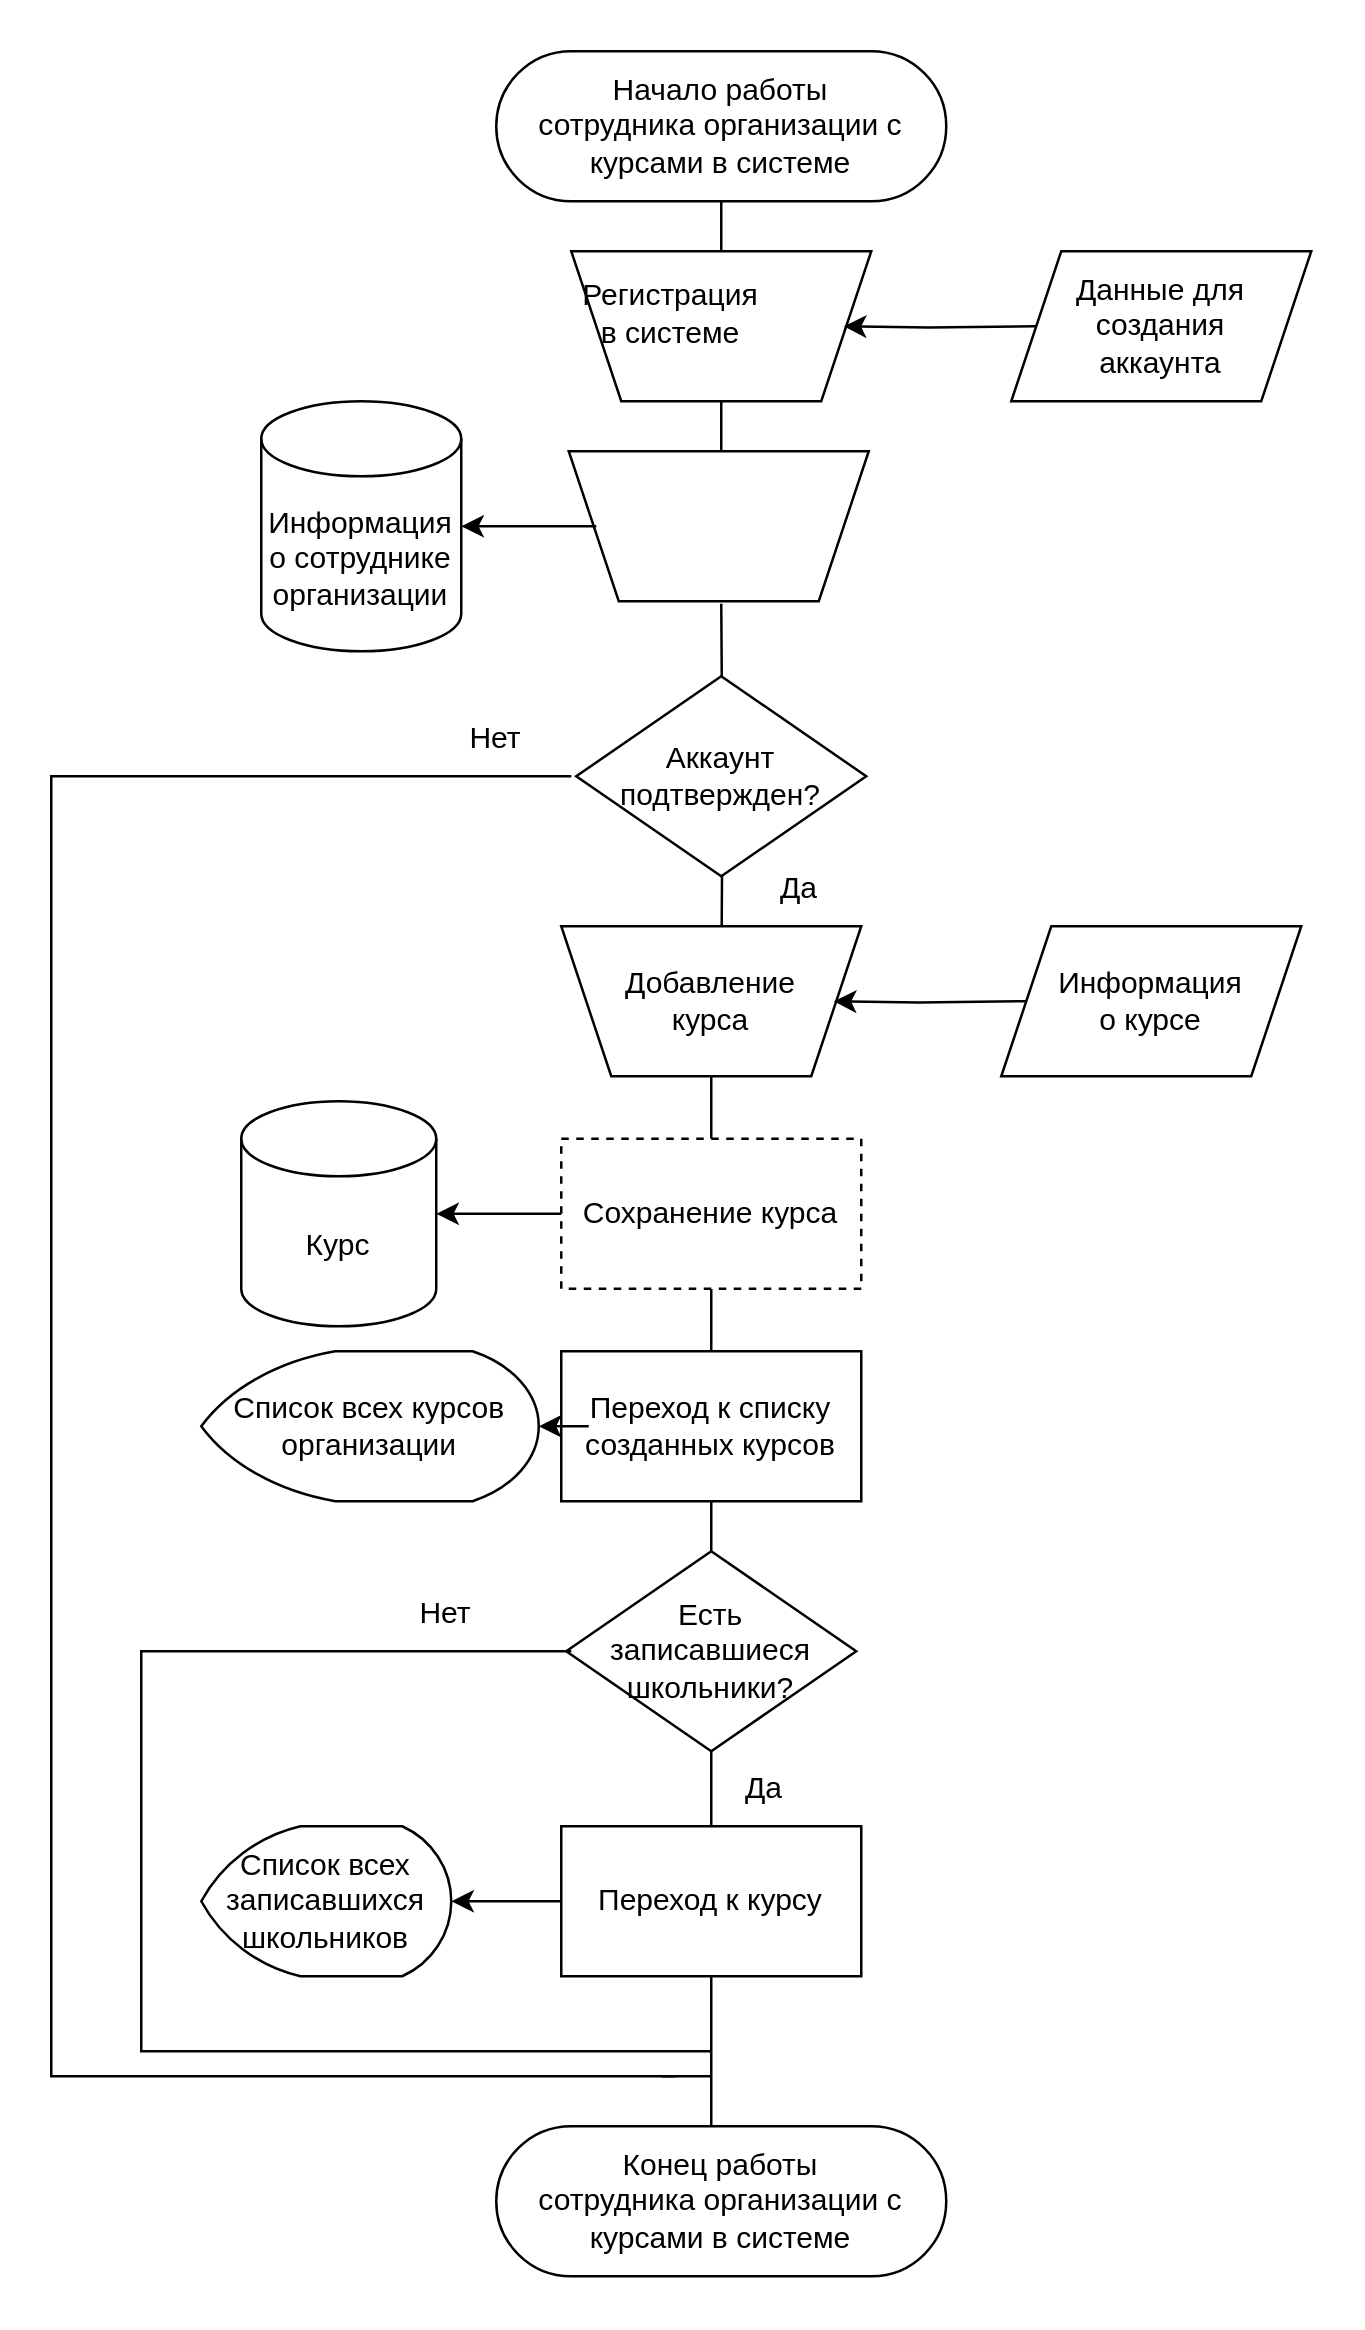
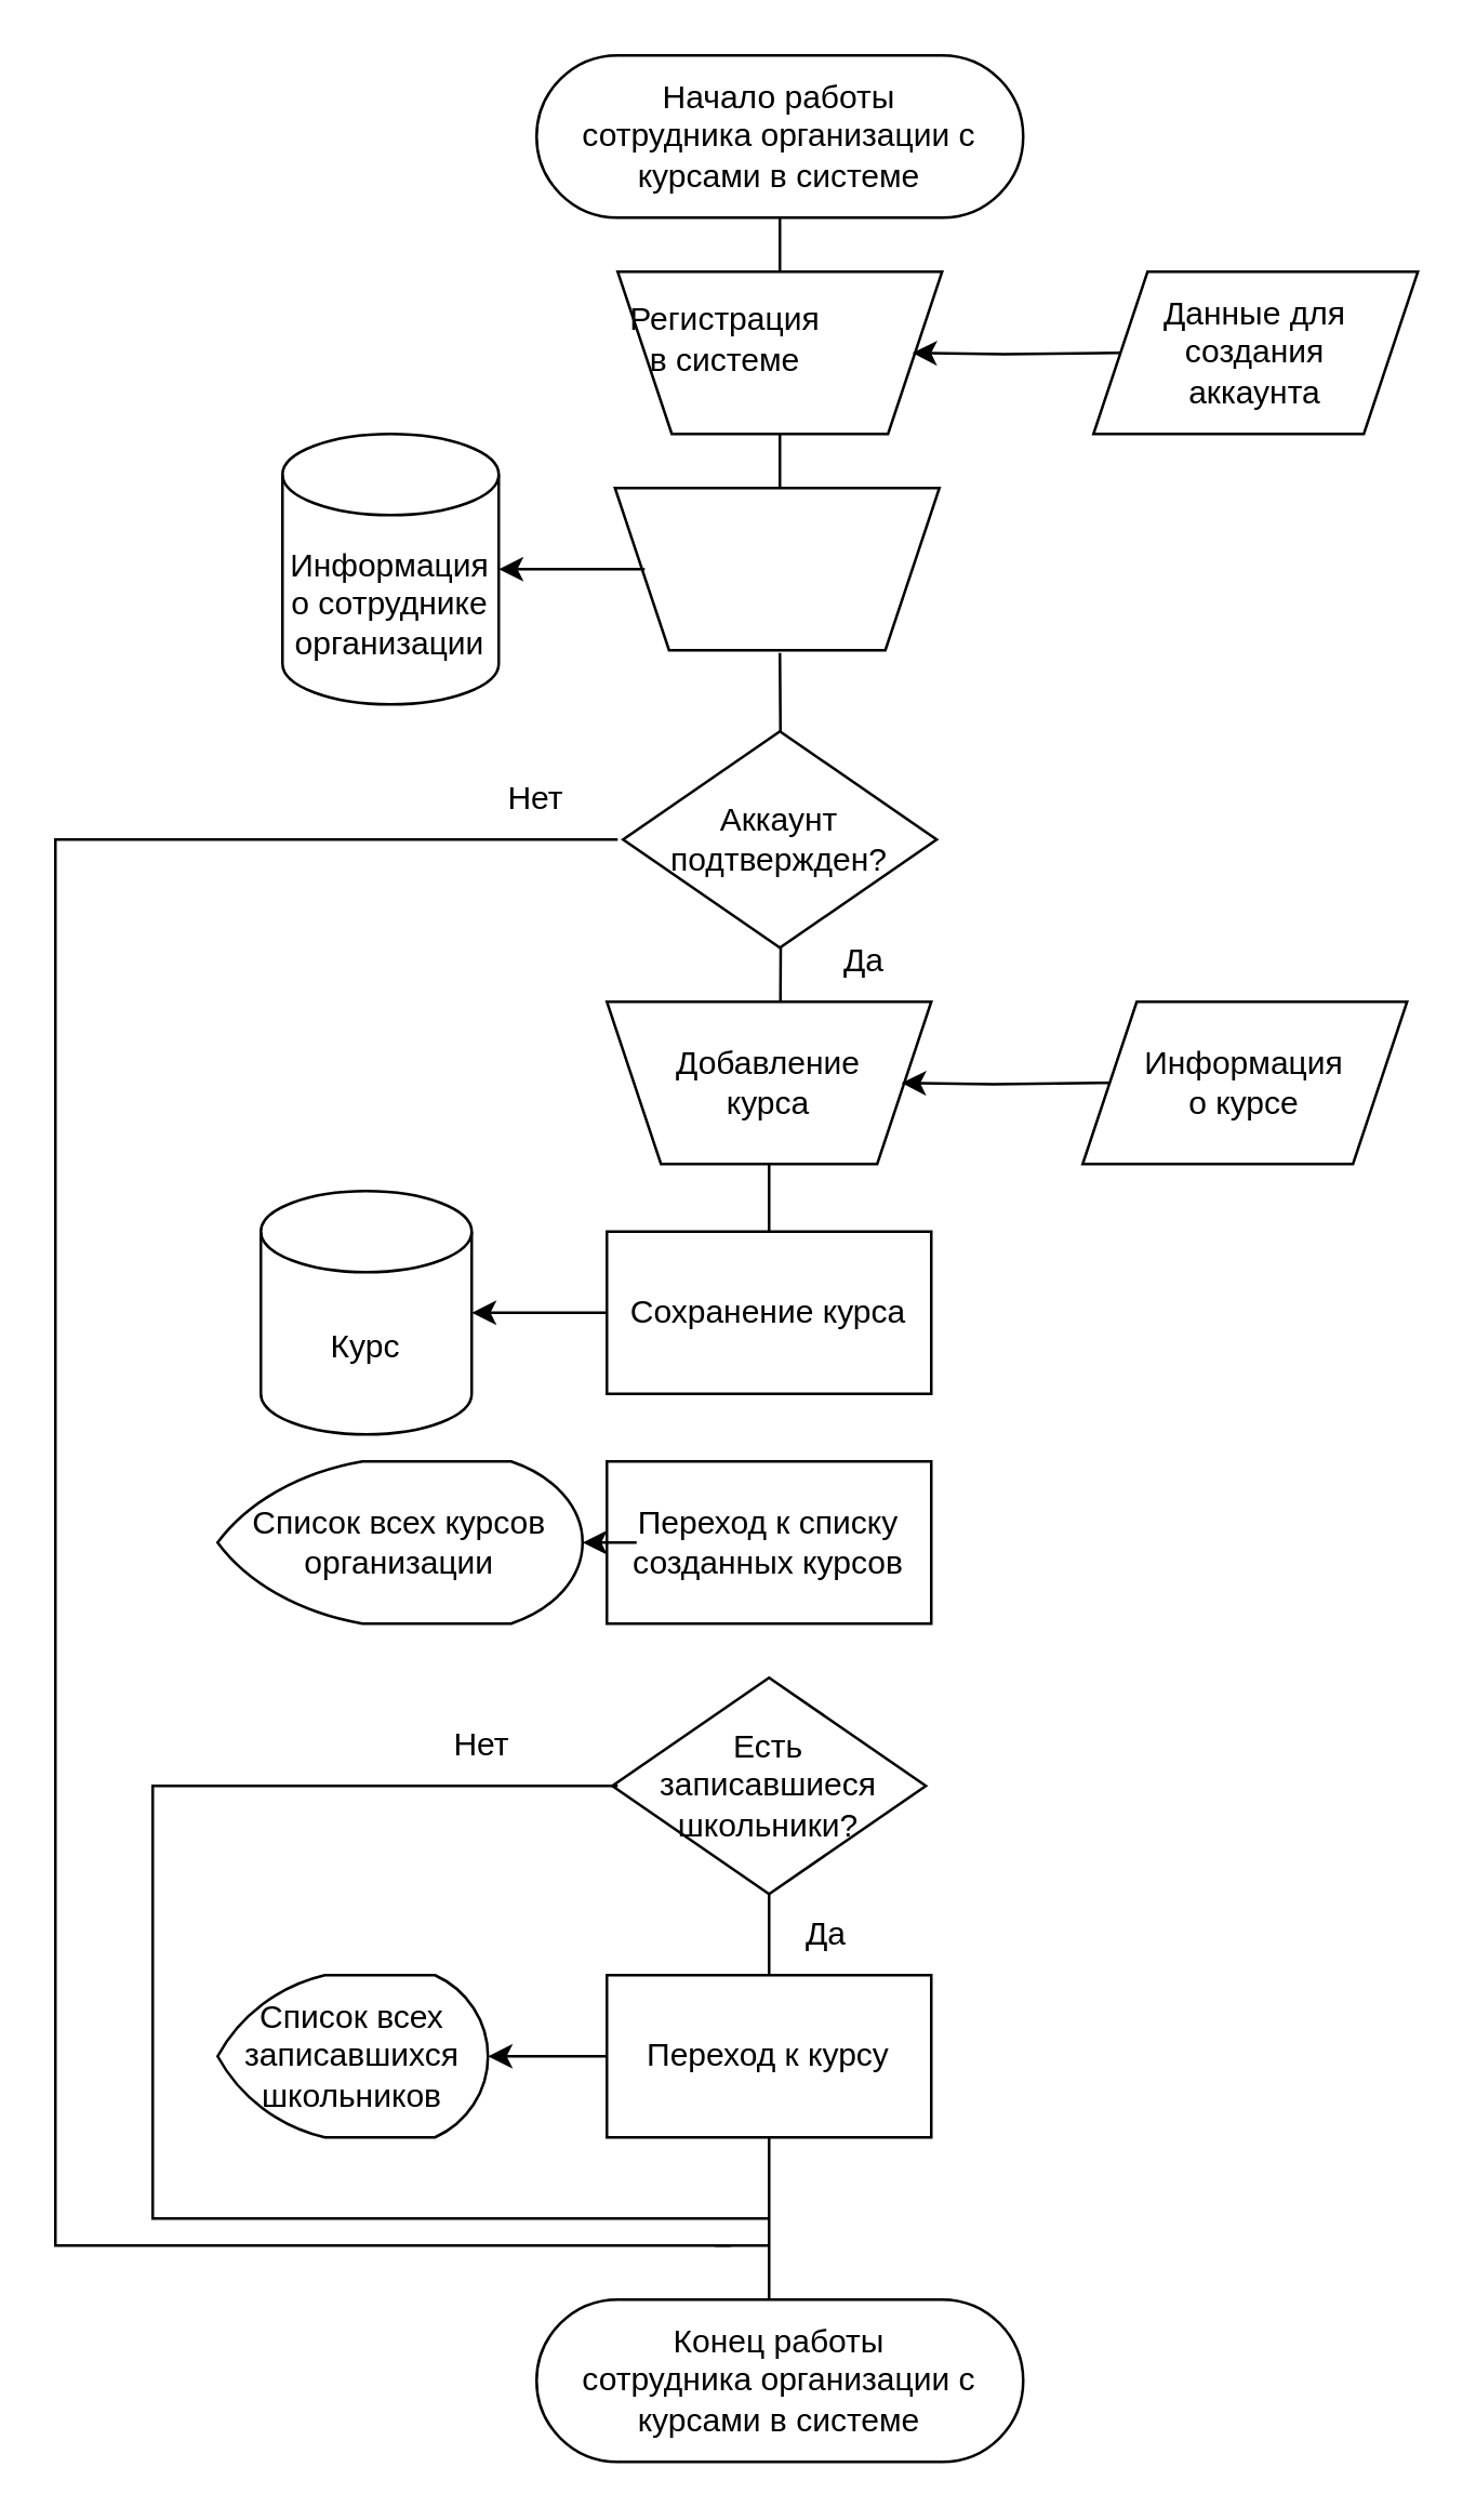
  <mxCell id="0" />
  <mxCell id="1" parent="0" />
  <mxCell id="2" value="" style="edgeStyle=orthogonalEdgeStyle;rounded=0;orthogonalLoop=1;jettySize=auto;html=1;endArrow=none;endFill=0;" edge="1" parent="1" source="3" target="6"><mxGeometry relative="1" as="geometry" /></mxCell>
  <mxCell id="3" value="Начало работы &lt;br&gt;сотрудника организации с курсами в системе" style="rounded=1;whiteSpace=wrap;html=1;arcSize=50;" vertex="1" parent="1"><mxGeometry x="198" y="20" width="180" height="60" as="geometry" /></mxCell>
  <mxCell id="4" value="" style="edgeStyle=orthogonalEdgeStyle;rounded=0;orthogonalLoop=1;jettySize=auto;html=1;endArrow=none;endFill=0;exitX=0.5;exitY=0;exitDx=0;exitDy=0;" edge="1" parent="1" source="6"><mxGeometry relative="1" as="geometry"><mxPoint x="288" y="190" as="sourcePoint" /><mxPoint x="288" y="240" as="targetPoint" /></mxGeometry></mxCell>
  <mxCell id="5" value="" style="edgeStyle=orthogonalEdgeStyle;rounded=0;orthogonalLoop=1;jettySize=auto;html=1;endArrow=none;endFill=0;entryX=0.567;entryY=0.5;entryDx=0;entryDy=0;entryPerimeter=0;" edge="1" parent="1" target="19"><mxGeometry relative="1" as="geometry"><mxPoint x="288" y="241" as="sourcePoint" /><mxPoint x="288" y="453" as="targetPoint" /></mxGeometry></mxCell>
  <mxCell id="6" value="" style="shape=trapezoid;perimeter=trapezoidPerimeter;whiteSpace=wrap;html=1;fixedSize=1;rounded=1;arcSize=0;rotation=-180;" vertex="1" parent="1"><mxGeometry x="228" y="100" width="120" height="60" as="geometry" /></mxCell>
  <mxCell id="7" value="Регистрация в системе" style="text;html=1;strokeColor=none;fillColor=none;align=center;verticalAlign=middle;whiteSpace=wrap;rounded=0;" vertex="1" parent="1"><mxGeometry x="238" y="110" width="60" height="30" as="geometry" /></mxCell>
  <mxCell id="8" value="" style="shape=trapezoid;perimeter=trapezoidPerimeter;whiteSpace=wrap;html=1;fixedSize=1;rounded=1;arcSize=0;rotation=-180;" vertex="1" parent="1"><mxGeometry x="227" y="180" width="120" height="60" as="geometry" /></mxCell>
  <mxCell id="9" value="" style="edgeStyle=orthogonalEdgeStyle;rounded=0;orthogonalLoop=1;jettySize=auto;html=1;startArrow=classic;startFill=1;endArrow=none;endFill=0;" edge="1" parent="1" source="10"><mxGeometry relative="1" as="geometry"><mxPoint x="238" y="210" as="targetPoint" /></mxGeometry></mxCell>
  <mxCell id="10" value="Информация о сотруднике организации" style="shape=cylinder3;whiteSpace=wrap;html=1;boundedLbl=1;backgroundOutline=1;size=15;strokeWidth=1;" vertex="1" parent="1"><mxGeometry x="104" y="160" width="80" height="100" as="geometry" /></mxCell>
  <mxCell id="11" value="" style="edgeStyle=orthogonalEdgeStyle;rounded=0;orthogonalLoop=1;jettySize=auto;html=1;startArrow=classic;startFill=1;endArrow=none;endFill=0;" edge="1" parent="1" target="12"><mxGeometry relative="1" as="geometry"><mxPoint x="337" y="130" as="sourcePoint" /></mxGeometry></mxCell>
  <mxCell id="12" value="Данные для создания &lt;br&gt;аккаунта" style="shape=parallelogram;perimeter=parallelogramPerimeter;whiteSpace=wrap;html=1;fixedSize=1;rounded=1;arcSize=0;" vertex="1" parent="1"><mxGeometry x="404" y="100" width="120" height="60" as="geometry" /></mxCell>
  <mxCell id="13" value="Конец работы &lt;br&gt;сотрудника организации с курсами в системе" style="rounded=1;whiteSpace=wrap;html=1;arcSize=50;" vertex="1" parent="1"><mxGeometry x="198" y="850" width="180" height="60" as="geometry" /></mxCell>
  <mxCell id="14" value="Аккаунт подтвержден?" style="rhombus;whiteSpace=wrap;html=1;rounded=1;arcSize=0;" vertex="1" parent="1"><mxGeometry x="230" y="270" width="116" height="80" as="geometry" /></mxCell>
  <mxCell id="15" value="Да" style="text;html=1;strokeColor=none;fillColor=none;align=left;verticalAlign=middle;whiteSpace=wrap;rounded=0;" vertex="1" parent="1"><mxGeometry x="310" y="340" width="60" height="30" as="geometry" /></mxCell>
  <mxCell id="16" value="Нет" style="text;html=1;strokeColor=none;fillColor=none;align=center;verticalAlign=middle;whiteSpace=wrap;rounded=0;" vertex="1" parent="1"><mxGeometry x="168" y="280" width="60" height="30" as="geometry" /></mxCell>
  <mxCell id="17" value="" style="shape=trapezoid;perimeter=trapezoidPerimeter;whiteSpace=wrap;html=1;fixedSize=1;rounded=1;arcSize=0;rotation=-180;" vertex="1" parent="1"><mxGeometry x="224" y="370" width="120" height="60" as="geometry" /></mxCell>
  <mxCell id="18" value="" style="edgeStyle=orthogonalEdgeStyle;rounded=0;orthogonalLoop=1;jettySize=auto;html=1;exitX=0.5;exitY=0;exitDx=0;exitDy=0;entryX=0.5;entryY=0;entryDx=0;entryDy=0;endArrow=none;endFill=0;" edge="1" parent="1" source="17" target="21"><mxGeometry relative="1" as="geometry"><mxPoint x="284" y="440" as="sourcePoint" /><mxPoint x="284" y="480" as="targetPoint" /></mxGeometry></mxCell>
  <mxCell id="19" value="Добавление курса" style="text;html=1;strokeColor=none;fillColor=none;align=center;verticalAlign=middle;whiteSpace=wrap;rounded=0;" vertex="1" parent="1"><mxGeometry x="254" y="385" width="60" height="30" as="geometry" /></mxCell>
- <mxCell id="20" value="" style="edgeStyle=orthogonalEdgeStyle;rounded=0;orthogonalLoop=1;jettySize=auto;html=1;endArrow=none;endFill=0;" edge="1" parent="1" source="21" target="25"><mxGeometry relative="1" as="geometry" /></mxCell>
- <mxCell id="21" value="Сохранение курса" style="whiteSpace=wrap;html=1;strokeWidth=1;rounded=1;arcSize=0;dashed=1;" vertex="1" parent="1"><mxGeometry x="224" y="455" width="120" height="60" as="geometry" /></mxCell>
+ <mxCell id="21" value="Сохранение курса" style="whiteSpace=wrap;html=1;strokeWidth=1;rounded=1;arcSize=0;" vertex="1" parent="1"><mxGeometry x="224" y="455" width="120" height="60" as="geometry" /></mxCell>
  <mxCell id="22" value="" style="edgeStyle=orthogonalEdgeStyle;rounded=0;orthogonalLoop=1;jettySize=auto;html=1;startArrow=classic;startFill=1;endArrow=none;endFill=0;" edge="1" parent="1" source="23" target="21"><mxGeometry relative="1" as="geometry" /></mxCell>
  <mxCell id="23" value="Курс" style="shape=cylinder3;whiteSpace=wrap;html=1;boundedLbl=1;backgroundOutline=1;size=15;strokeWidth=1;" vertex="1" parent="1"><mxGeometry x="96" y="440" width="78" height="90" as="geometry" /></mxCell>
  <mxCell id="24" value="" style="edgeStyle=orthogonalEdgeStyle;rounded=0;orthogonalLoop=1;jettySize=auto;html=1;endArrow=none;endFill=0;" edge="1" parent="1" source="25"><mxGeometry relative="1" as="geometry"><mxPoint x="284" y="850" as="targetPoint" /></mxGeometry></mxCell>
  <mxCell id="25" value="Есть &lt;br&gt;записавшиеся школьники?" style="rhombus;whiteSpace=wrap;html=1;rounded=1;arcSize=0;" vertex="1" parent="1"><mxGeometry x="226" y="620" width="116" height="80" as="geometry" /></mxCell>
  <mxCell id="26" value="Да" style="text;html=1;strokeColor=none;fillColor=none;align=left;verticalAlign=middle;whiteSpace=wrap;rounded=0;" vertex="1" parent="1"><mxGeometry x="296" y="700" width="60" height="30" as="geometry" /></mxCell>
  <mxCell id="27" value="" style="endArrow=none;html=1;rounded=0;exitX=0;exitY=0.5;exitDx=0;exitDy=0;endFill=0;" edge="1" parent="1"><mxGeometry width="50" height="50" relative="1" as="geometry"><mxPoint x="228" y="660" as="sourcePoint" /><mxPoint x="284" y="820" as="targetPoint" /><Array as="points"><mxPoint x="56" y="660" /><mxPoint x="56" y="820" /></Array></mxGeometry></mxCell>
  <mxCell id="28" value="Нет" style="text;html=1;strokeColor=none;fillColor=none;align=center;verticalAlign=middle;whiteSpace=wrap;rounded=0;" vertex="1" parent="1"><mxGeometry x="148" y="630" width="60" height="30" as="geometry" /></mxCell>
  <mxCell id="29" value="&lt;span&gt;Переход к списку созданных курсов&lt;/span&gt;" style="whiteSpace=wrap;html=1;strokeWidth=1;rounded=1;arcSize=0;" vertex="1" parent="1"><mxGeometry x="224" y="540" width="120" height="60" as="geometry" /></mxCell>
  <mxCell id="30" value="" style="edgeStyle=orthogonalEdgeStyle;rounded=0;orthogonalLoop=1;jettySize=auto;html=1;startArrow=classic;startFill=1;endArrow=none;endFill=0;" edge="1" parent="1" source="31"><mxGeometry relative="1" as="geometry"><mxPoint x="224" y="570" as="targetPoint" /></mxGeometry></mxCell>
  <mxCell id="31" value="Список всех курсов организации" style="strokeWidth=1;html=1;shape=mxgraph.flowchart.display;whiteSpace=wrap;" vertex="1" parent="1"><mxGeometry x="80" y="540" width="135" height="60" as="geometry" /></mxCell>
  <mxCell id="32" value="&lt;span&gt;Переход к курсу&lt;/span&gt;" style="whiteSpace=wrap;html=1;strokeWidth=1;rounded=1;arcSize=0;" vertex="1" parent="1"><mxGeometry x="224" y="730" width="120" height="60" as="geometry" /></mxCell>
  <mxCell id="33" value="" style="edgeStyle=orthogonalEdgeStyle;rounded=0;orthogonalLoop=1;jettySize=auto;html=1;startArrow=classic;startFill=1;endArrow=none;endFill=0;" edge="1" parent="1" source="34"><mxGeometry relative="1" as="geometry"><mxPoint x="224" y="760" as="targetPoint" /></mxGeometry></mxCell>
  <mxCell id="34" value="Список всех записавшихся школьников" style="strokeWidth=1;html=1;shape=mxgraph.flowchart.display;whiteSpace=wrap;" vertex="1" parent="1"><mxGeometry x="80" y="730" width="100" height="60" as="geometry" /></mxCell>
  <mxCell id="35" value="" style="edgeStyle=orthogonalEdgeStyle;rounded=0;orthogonalLoop=1;jettySize=auto;html=1;startArrow=classic;startFill=1;endArrow=none;endFill=0;" edge="1" parent="1" target="36"><mxGeometry relative="1" as="geometry"><mxPoint x="333" y="400" as="sourcePoint" /></mxGeometry></mxCell>
  <mxCell id="36" value="Информация &lt;br&gt;о курсе" style="shape=parallelogram;perimeter=parallelogramPerimeter;whiteSpace=wrap;html=1;fixedSize=1;rounded=1;arcSize=0;" vertex="1" parent="1"><mxGeometry x="400" y="370" width="120" height="60" as="geometry" /></mxCell>
  <mxCell id="37" value="" style="endArrow=none;html=1;rounded=0;entryX=1;entryY=1;entryDx=0;entryDy=0;" edge="1" parent="1" target="16"><mxGeometry width="50" height="50" relative="1" as="geometry"><mxPoint x="270" y="830" as="sourcePoint" /><mxPoint x="-20" y="400" as="targetPoint" /><Array as="points"><mxPoint x="20" y="830" /><mxPoint x="20" y="310" /></Array></mxGeometry></mxCell>
  <mxCell id="38" value="" style="endArrow=none;html=1;rounded=0;" edge="1" parent="1"><mxGeometry width="50" height="50" relative="1" as="geometry"><mxPoint x="284" y="830" as="sourcePoint" /><mxPoint x="264" y="830" as="targetPoint" /></mxGeometry></mxCell>
